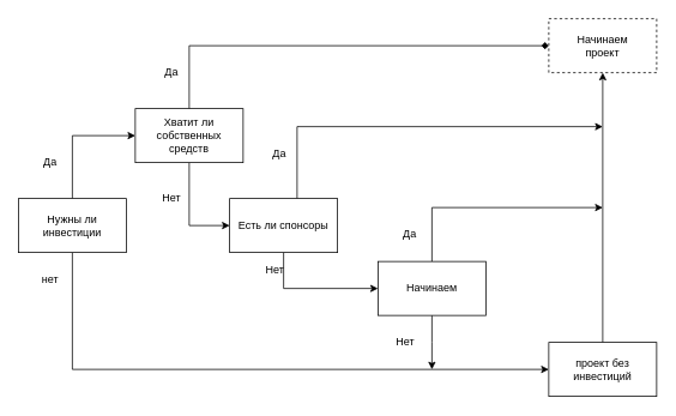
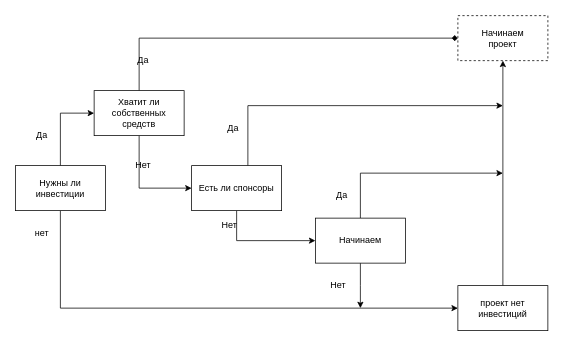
  <mxCell id="0" />
  <mxCell id="1" parent="0" />
  <mxCell id="2" style="edgeStyle=orthogonalEdgeStyle;rounded=0;orthogonalLoop=1;jettySize=auto;html=1;exitX=0.5;exitY=0;exitDx=0;exitDy=0;entryX=0;entryY=0.5;entryDx=0;entryDy=0;" edge="1" parent="1" source="4" target="7"><mxGeometry relative="1" as="geometry" /></mxCell>
  <mxCell id="3" style="edgeStyle=orthogonalEdgeStyle;rounded=0;orthogonalLoop=1;jettySize=auto;html=1;exitX=0.5;exitY=1;exitDx=0;exitDy=0;entryX=0;entryY=0.5;entryDx=0;entryDy=0;" edge="1" parent="1" source="4" target="12"><mxGeometry relative="1" as="geometry" /></mxCell>
  <mxCell id="4" value="Нужны ли инвестиции" style="rounded=0;whiteSpace=wrap;html=1;" vertex="1" parent="1"><mxGeometry x="20" y="220" width="120" height="60" as="geometry" /></mxCell>
  <mxCell id="5" style="edgeStyle=orthogonalEdgeStyle;rounded=0;orthogonalLoop=1;jettySize=auto;html=1;exitX=0.5;exitY=0;exitDx=0;exitDy=0;entryX=0;entryY=0.5;entryDx=0;entryDy=0;endArrow=diamond;" edge="1" parent="1" source="7" target="16"><mxGeometry relative="1" as="geometry" /></mxCell>
  <mxCell id="6" style="edgeStyle=orthogonalEdgeStyle;rounded=0;orthogonalLoop=1;jettySize=auto;html=1;exitX=0.5;exitY=1;exitDx=0;exitDy=0;entryX=0;entryY=0.5;entryDx=0;entryDy=0;" edge="1" parent="1" source="7" target="10"><mxGeometry relative="1" as="geometry" /></mxCell>
- <mxCell id="7" value="Хватит ли собственных средств" style="whiteSpace=wrap;html=1;" vertex="1" parent="1"><mxGeometry x="150" y="120" width="120" height="60" as="geometry" /></mxCell>
+ <mxCell id="7" value="Хватит ли собственных средств" style="whiteSpace=wrap;html=1;" vertex="1" parent="1"><mxGeometry x="125" y="120" width="120" height="60" as="geometry" /></mxCell>
  <mxCell id="8" style="edgeStyle=orthogonalEdgeStyle;rounded=0;orthogonalLoop=1;jettySize=auto;html=1;exitX=0.5;exitY=1;exitDx=0;exitDy=0;entryX=0;entryY=0.5;entryDx=0;entryDy=0;" edge="1" parent="1" source="10" target="15"><mxGeometry relative="1" as="geometry" /></mxCell>
  <mxCell id="9" style="edgeStyle=orthogonalEdgeStyle;rounded=0;orthogonalLoop=1;jettySize=auto;html=1;" edge="1" parent="1" source="10"><mxGeometry relative="1" as="geometry"><mxPoint x="670" y="140" as="targetPoint" /><Array as="points"><mxPoint x="330" y="140" /></Array></mxGeometry></mxCell>
  <mxCell id="10" value="Есть ли спонсоры" style="whiteSpace=wrap;html=1;" vertex="1" parent="1"><mxGeometry x="255" y="220" width="120" height="60" as="geometry" /></mxCell>
  <mxCell id="11" style="edgeStyle=orthogonalEdgeStyle;rounded=0;orthogonalLoop=1;jettySize=auto;html=1;entryX=0.5;entryY=1;entryDx=0;entryDy=0;" edge="1" parent="1" source="12" target="16"><mxGeometry relative="1" as="geometry"><mxPoint x="670" y="190" as="targetPoint" /></mxGeometry></mxCell>
- <mxCell id="12" value="проект без инвестиций" style="whiteSpace=wrap;html=1;" vertex="1" parent="1"><mxGeometry x="610" y="380" width="120" height="60" as="geometry" /></mxCell>
+ <mxCell id="12" value="проект нет инвестиций" style="whiteSpace=wrap;html=1;" vertex="1" parent="1"><mxGeometry x="610" y="380" width="120" height="60" as="geometry" /></mxCell>
  <mxCell id="13" style="edgeStyle=orthogonalEdgeStyle;rounded=0;orthogonalLoop=1;jettySize=auto;html=1;" edge="1" parent="1" source="15"><mxGeometry relative="1" as="geometry"><mxPoint x="480" y="410" as="targetPoint" /></mxGeometry></mxCell>
  <mxCell id="14" style="edgeStyle=orthogonalEdgeStyle;rounded=0;orthogonalLoop=1;jettySize=auto;html=1;" edge="1" parent="1" source="15"><mxGeometry relative="1" as="geometry"><mxPoint x="670" y="230" as="targetPoint" /><Array as="points"><mxPoint x="480" y="230" /></Array></mxGeometry></mxCell>
  <mxCell id="15" value="Начинаем" style="whiteSpace=wrap;html=1;" vertex="1" parent="1"><mxGeometry x="420" y="290" width="120" height="60" as="geometry" /></mxCell>
  <mxCell id="16" value="Начинаем&lt;br&gt;проект" style="whiteSpace=wrap;html=1;dashed=1;" vertex="1" parent="1"><mxGeometry x="610" y="20" width="120" height="60" as="geometry" /></mxCell>
  <mxCell id="17" value="Да" style="text;html=1;align=center;verticalAlign=middle;resizable=0;points=[];autosize=1;strokeColor=none;" vertex="1" parent="1"><mxGeometry x="40" y="170" width="30" height="20" as="geometry" /></mxCell>
  <mxCell id="18" value="нет" style="text;html=1;align=center;verticalAlign=middle;resizable=0;points=[];autosize=1;strokeColor=none;" vertex="1" parent="1"><mxGeometry x="40" y="300" width="30" height="20" as="geometry" /></mxCell>
  <mxCell id="19" value="Да" style="text;html=1;align=center;verticalAlign=middle;resizable=0;points=[];autosize=1;strokeColor=none;" vertex="1" parent="1"><mxGeometry x="175" y="70" width="30" height="20" as="geometry" /></mxCell>
  <mxCell id="20" value="Нет" style="text;html=1;align=center;verticalAlign=middle;resizable=0;points=[];autosize=1;strokeColor=none;" vertex="1" parent="1"><mxGeometry x="170" y="210" width="40" height="20" as="geometry" /></mxCell>
  <mxCell id="21" value="Нет" style="text;html=1;align=center;verticalAlign=middle;resizable=0;points=[];autosize=1;strokeColor=none;" vertex="1" parent="1"><mxGeometry x="285" y="290" width="40" height="20" as="geometry" /></mxCell>
  <mxCell id="22" value="Нет" style="text;html=1;align=center;verticalAlign=middle;resizable=0;points=[];autosize=1;strokeColor=none;" vertex="1" parent="1"><mxGeometry x="430" y="370" width="40" height="20" as="geometry" /></mxCell>
  <mxCell id="23" value="Да" style="text;html=1;align=center;verticalAlign=middle;resizable=0;points=[];autosize=1;strokeColor=none;" vertex="1" parent="1"><mxGeometry x="440" y="250" width="30" height="20" as="geometry" /></mxCell>
  <mxCell id="24" value="Да" style="text;html=1;align=center;verticalAlign=middle;resizable=0;points=[];autosize=1;strokeColor=none;" vertex="1" parent="1"><mxGeometry x="295" y="160" width="30" height="20" as="geometry" /></mxCell>
